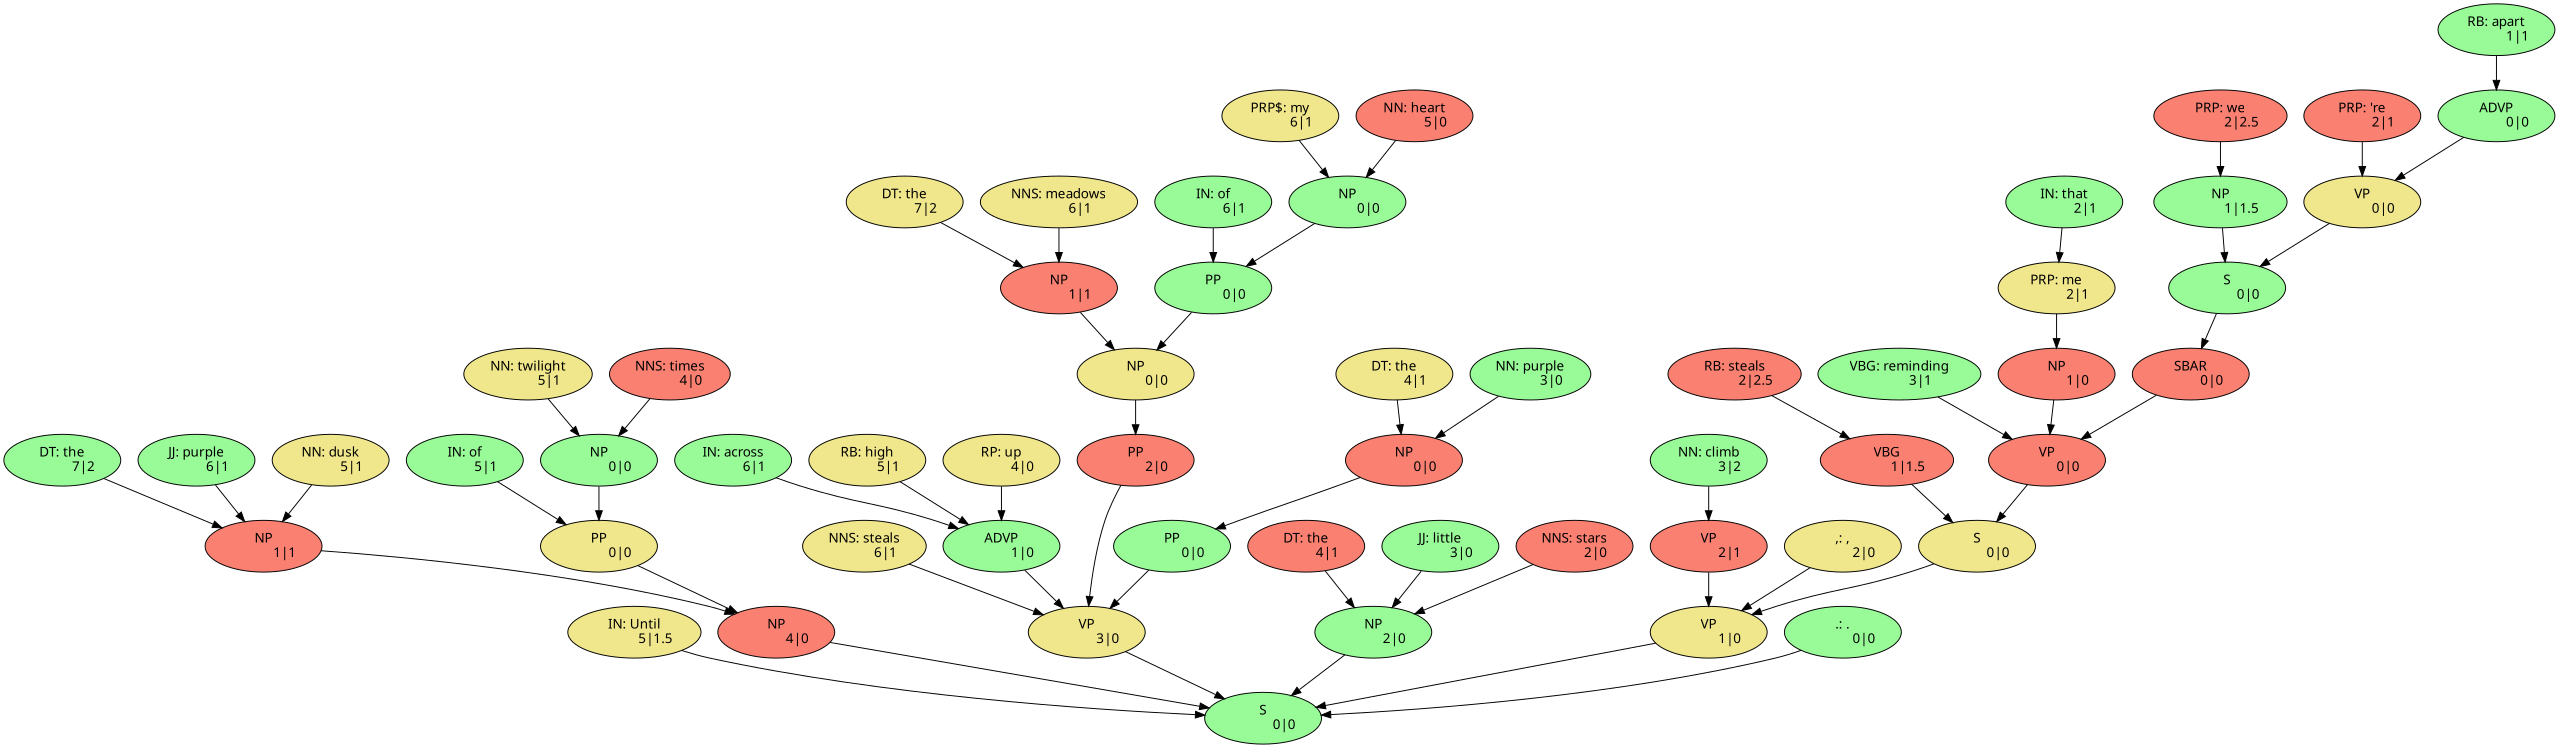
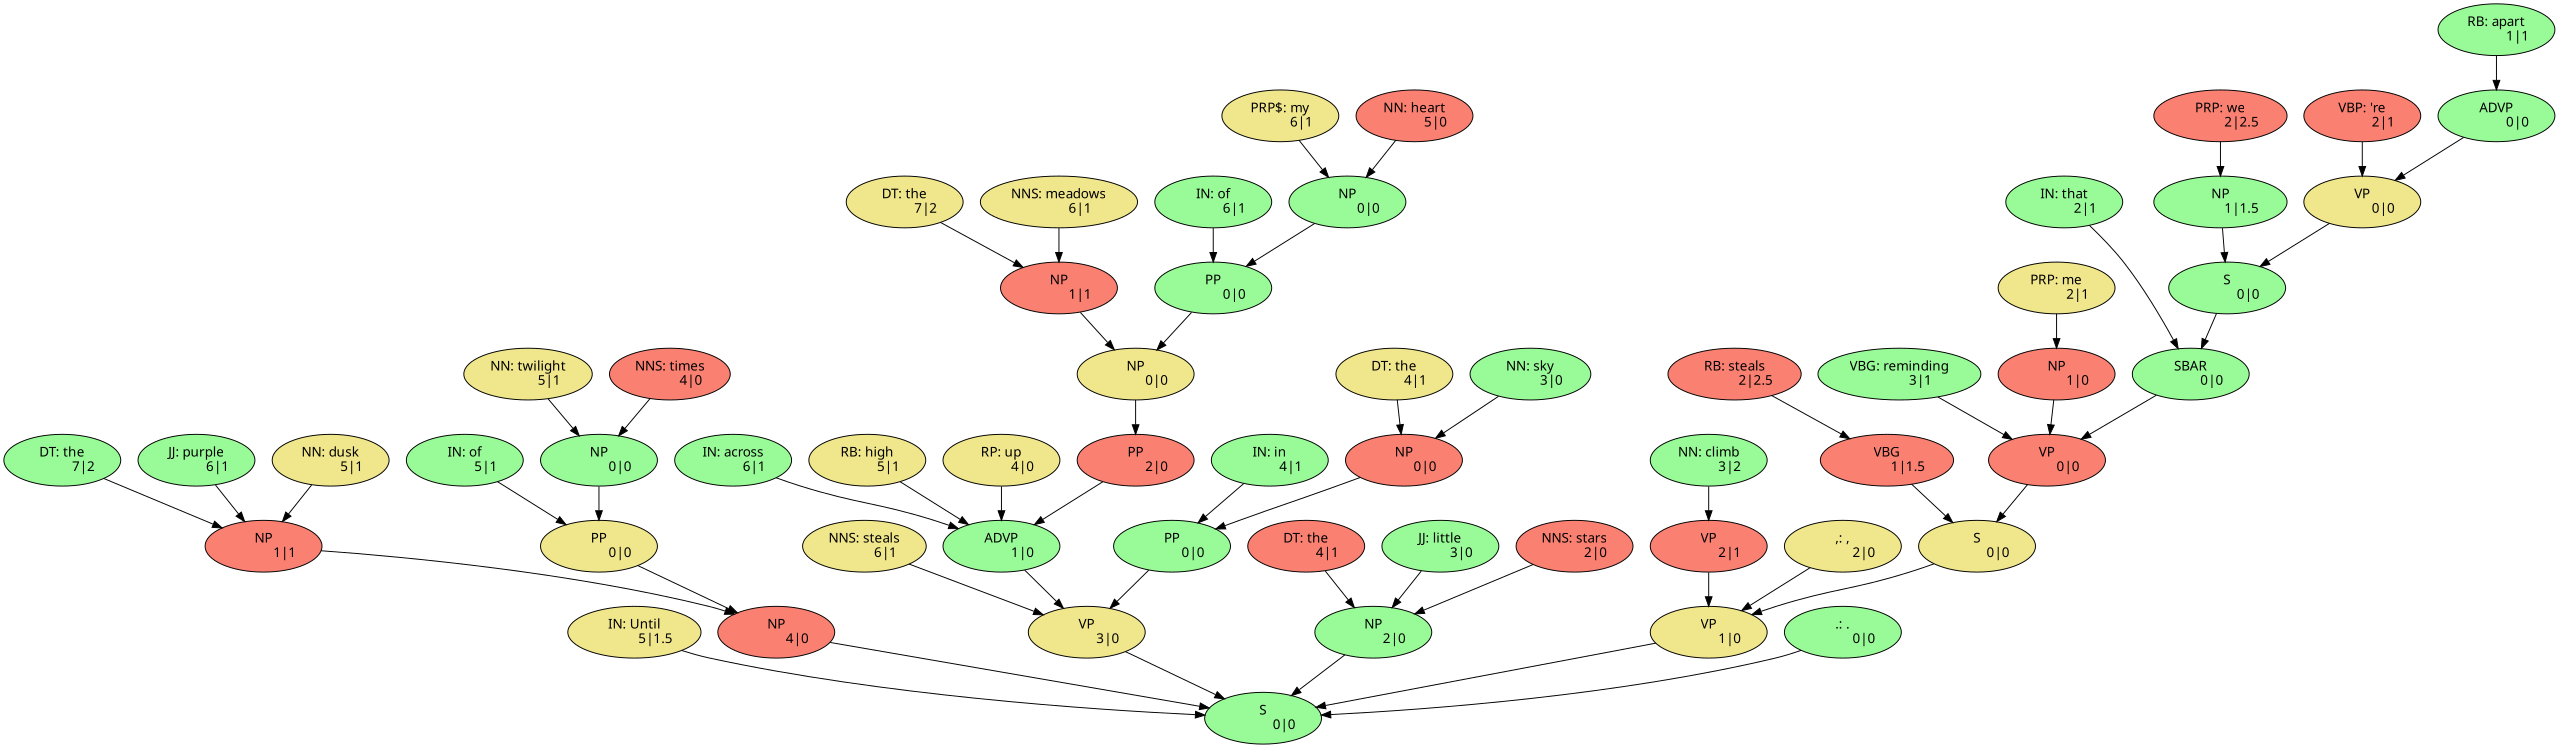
  digraph {
    fontname="Noto Sans"
    node [fillcolor=palegreen fontname="Noto Sans" style=filled]
    edge [fontname="Noto Sans"]
    n1 [label="S\n            0|0"]
    n2 [fillcolor=khaki label="IN: Until\n            5|1.5"]
    n3 [fillcolor=salmon label="NP\n            4|0"]
    n4 [fillcolor=salmon label="NP\n            1|1"]
    n5 [label="DT: the\n            7|2"]
    n6 [label="JJ: purple\n            6|1"]
    n7 [fillcolor=khaki label="NN: dusk\n            5|1"]
    n8 [fillcolor=khaki label="PP\n            0|0"]
    n9 [label="IN: of\n            5|1"]
    n10 [label="NP\n            0|0"]
    n11 [fillcolor=khaki label="NN: twilight\n            5|1"]
    n12 [fillcolor=salmon label="NNS: times\n            4|0"]
    n13 [fillcolor=khaki label="VP\n            3|0"]
    n14 [fillcolor=khaki label="NNS: steals\n            6|1"]
    n15 [fillcolor=salmon label="PP\n            2|0"]
    n16 [label="IN: across\n            6|1"]
    n17 [label="ADVP\n            1|0"]
    n18 [fillcolor=khaki label="NP\n            0|0"]
    n19 [fillcolor=salmon label="NP\n            1|1"]
    n20 [fillcolor=khaki label="DT: the\n            7|2"]
    n21 [fillcolor=khaki label="NNS: meadows\n            6|1"]
    n22 [label="PP\n            0|0"]
    n23 [label="IN: of\n            6|1"]
    n24 [label="NP\n            0|0"]
    n25 [fillcolor=khaki label="PRP$: my\n            6|1"]
    n26 [fillcolor=salmon label="NN: heart\n            5|0"]
    n27 [fillcolor=khaki label="RB: high\n            5|1"]
    n28 [fillcolor=khaki label="RP: up\n            4|0"]
    n29 [label="PP\n            0|0"]
+   n30 [label="IN: in\n            4|1"]
    n31 [fillcolor=salmon label="NP\n            0|0"]
    n32 [fillcolor=khaki label="DT: the\n            4|1"]
-   n33 [label="NN: purple\n            3|0"]
+   n33 [label="NN: sky\n            3|0"]
    n34 [label="NP\n            2|0"]
    n35 [fillcolor=salmon label="DT: the\n            4|1"]
    n36 [label="JJ: little\n            3|0"]
    n37 [fillcolor=salmon label="NNS: stars\n            2|0"]
    n38 [fillcolor=khaki label="VP\n            1|0"]
    n39 [fillcolor=salmon label="VP\n            2|1"]
    n40 [label="NN: climb\n            3|2"]
    n41 [fillcolor=khaki label=",: ,\n            2|0"]
    n42 [fillcolor=khaki label="S\n            0|0"]
    n43 [fillcolor=salmon label="VBG\n            1|1.5"]
    n44 [fillcolor=salmon label="RB: steals\n            2|2.5"]
    n45 [fillcolor=salmon label="VP\n            0|0"]
    n46 [label="VBG: reminding\n            3|1"]
    n47 [fillcolor=salmon label="NP\n            1|0"]
    n48 [fillcolor=khaki label="PRP: me\n            2|1"]
-   n49 [fillcolor=salmon label="SBAR\n            0|0"]
+   n49 [label="SBAR\n            0|0"]
    n50 [label="IN: that\n            2|1"]
    n51 [label="S\n            0|0"]
    n52 [label="NP\n            1|1.5"]
    n53 [fillcolor=salmon label="PRP: we\n            2|2.5"]
    n54 [fillcolor=khaki label="VP\n            0|0"]
-   n55 [fillcolor=salmon label="PRP: 're\n            2|1"]
+   n55 [fillcolor=salmon label="VBP: 're\n            2|1"]
    n56 [label="ADVP\n            0|0"]
    n57 [label="RB: apart\n            1|1"]
    n58 [label=".: .\n            0|0"]
    n2 -> n1
    n3 -> n1
    n4 -> n3
    n5 -> n4
    n6 -> n4
    n7 -> n4
    n8 -> n3
    n9 -> n8
    n10 -> n8
    n11 -> n10
    n12 -> n10
    n13 -> n1
    n14 -> n13
-   n15 -> n13
+   n15 -> n17
    n16 -> n17
    n17 -> n13
    n18 -> n15
    n19 -> n18
    n20 -> n19
    n21 -> n19
    n22 -> n18
    n23 -> n22
    n24 -> n22
    n25 -> n24
    n26 -> n24
    n27 -> n17
    n28 -> n17
    n29 -> n13
+   n30 -> n29
    n31 -> n29
    n32 -> n31
    n33 -> n31
    n34 -> n1
    n35 -> n34
    n36 -> n34
    n37 -> n34
    n38 -> n1
    n39 -> n38
    n40 -> n39
    n41 -> n38
    n42 -> n38
    n43 -> n42
    n44 -> n43
    n45 -> n42
    n46 -> n45
    n47 -> n45
    n48 -> n47
    n49 -> n45
-   n50 -> n48
+   n50 -> n49
    n51 -> n49
    n52 -> n51
    n53 -> n52
    n54 -> n51
    n55 -> n54
    n56 -> n54
    n57 -> n56
    n58 -> n1
  }
